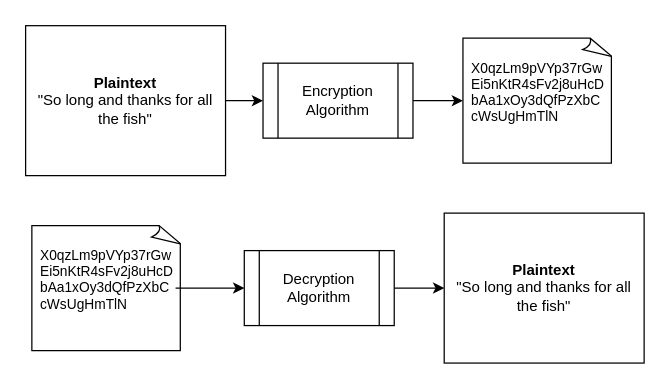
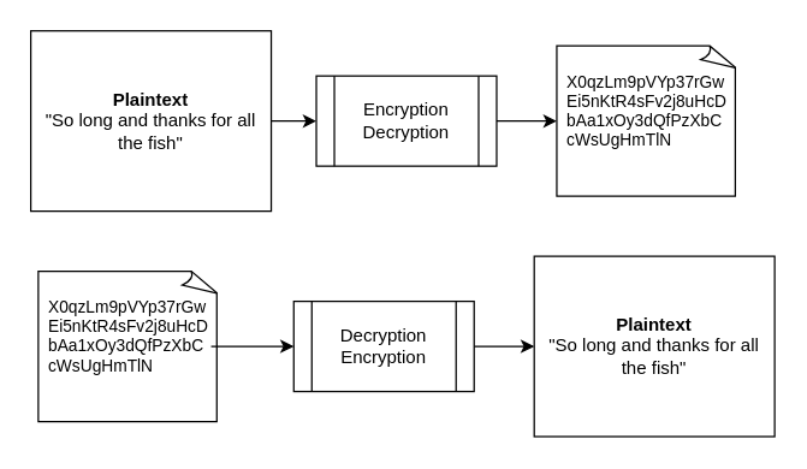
  <mxCell id="0" />
  <mxCell id="1" parent="0" />
  <mxCell id="2" value="" style="whiteSpace=wrap;html=1;shape=mxgraph.basic.document" parent="1" vertex="1"><mxGeometry x="370" y="30" width="120" height="100" as="geometry" /></mxCell>
  <mxCell id="3" value="" style="edgeStyle=orthogonalEdgeStyle;rounded=0;orthogonalLoop=1;jettySize=auto;html=1;" parent="1" source="4" target="2" edge="1"><mxGeometry relative="1" as="geometry" /></mxCell>
- <mxCell id="4" value="Encryption Algorithm" style="shape=process;whiteSpace=wrap;html=1;backgroundOutline=1;" parent="1" vertex="1"><mxGeometry x="210" y="50" width="120" height="60" as="geometry" /></mxCell>
+ <mxCell id="4" value="Encryption Decryption" style="shape=process;whiteSpace=wrap;html=1;backgroundOutline=1;" parent="1" vertex="1"><mxGeometry x="210" y="50" width="120" height="60" as="geometry" /></mxCell>
  <mxCell id="5" style="edgeStyle=orthogonalEdgeStyle;rounded=0;orthogonalLoop=1;jettySize=auto;html=1;entryX=0;entryY=0.5;entryDx=0;entryDy=0;" parent="1" source="6" target="4" edge="1"><mxGeometry relative="1" as="geometry" /></mxCell>
  <mxCell id="6" value="&lt;b&gt;Plaintext&lt;br&gt;&lt;/b&gt;&quot;So long and thanks for all the fish&quot;&lt;br&gt;" style="rounded=0;whiteSpace=wrap;html=1;" parent="1" vertex="1"><mxGeometry x="20" y="20" width="160" height="120" as="geometry" /></mxCell>
  <mxCell id="7" value="&lt;div style=&quot;font-size: 11px;&quot;&gt;&lt;font style=&quot;font-size: 11px;&quot;&gt;X0qzLm9pVYp37rGw&lt;br&gt;&lt;/font&gt;&lt;div style=&quot;&quot;&gt;&lt;font style=&quot;font-size: 11px;&quot;&gt;Ei5nKtR4sFv2j8uHcD&lt;br&gt;bAa1xOy3dQfPzXbC&lt;br&gt;cWsUgHmTlN&lt;/font&gt;&lt;/div&gt;&lt;/div&gt;&lt;div style=&quot;font-size: 11px;&quot;&gt;&lt;br&gt;&lt;/div&gt;" style="text;html=1;strokeColor=none;fillColor=none;align=left;verticalAlign=middle;whiteSpace=wrap;rounded=0;treeFolding=0;autosize=1;backgroundOutline=1;labelBackgroundColor=default;labelBorderColor=none;" parent="1" vertex="1"><mxGeometry x="375" y="40" width="110" height="80" as="geometry" /></mxCell>
  <mxCell id="8" value="" style="edgeStyle=orthogonalEdgeStyle;rounded=0;orthogonalLoop=1;jettySize=auto;html=1;" parent="1" source="9" target="10" edge="1"><mxGeometry relative="1" as="geometry" /></mxCell>
- <mxCell id="9" value="Decryption&lt;br&gt;Algorithm" style="shape=process;whiteSpace=wrap;html=1;backgroundOutline=1;" parent="1" vertex="1"><mxGeometry x="195" y="200" width="120" height="60" as="geometry" /></mxCell>
+ <mxCell id="9" value="Decryption&lt;br&gt;Encryption" style="shape=process;whiteSpace=wrap;html=1;backgroundOutline=1;" parent="1" vertex="1"><mxGeometry x="195" y="200" width="120" height="60" as="geometry" /></mxCell>
  <mxCell id="10" value="&lt;b&gt;Plaintext&lt;br&gt;&lt;/b&gt;&quot;So long and thanks for all the fish&quot;&lt;br&gt;" style="rounded=0;whiteSpace=wrap;html=1;" parent="1" vertex="1"><mxGeometry x="355" y="170" width="160" height="120" as="geometry" /></mxCell>
  <mxCell id="11" value="" style="group;expand=1;movable=1;" parent="1" vertex="1" connectable="0"><mxGeometry x="25" y="180" width="155" height="100" as="geometry" /></mxCell>
  <mxCell id="12" value="" style="whiteSpace=wrap;html=1;shape=mxgraph.basic.document" parent="11" vertex="1"><mxGeometry width="120" height="100" as="geometry" /></mxCell>
  <mxCell id="13" value="&lt;div style=&quot;font-size: 11px;&quot;&gt;&lt;font style=&quot;font-size: 11px;&quot;&gt;X0qzLm9pVYp37rGw&lt;br&gt;&lt;/font&gt;&lt;div style=&quot;&quot;&gt;&lt;font style=&quot;font-size: 11px;&quot;&gt;Ei5nKtR4sFv2j8uHcD&lt;br&gt;bAa1xOy3dQfPzXbC&lt;br&gt;cWsUgHmTlN&lt;/font&gt;&lt;/div&gt;&lt;/div&gt;&lt;div style=&quot;font-size: 11px;&quot;&gt;&lt;br&gt;&lt;/div&gt;" style="text;html=1;strokeColor=none;fillColor=none;align=left;verticalAlign=middle;whiteSpace=wrap;rounded=0;treeFolding=0;autosize=1;backgroundOutline=1;labelBackgroundColor=default;labelBorderColor=none;container=1;" parent="11" vertex="1"><mxGeometry x="5" y="10" width="110" height="80" as="geometry"><mxRectangle x="5" y="10" width="150" height="80" as="alternateBounds" /></mxGeometry></mxCell>
  <mxCell id="14" value="" style="edgeStyle=orthogonalEdgeStyle;rounded=0;orthogonalLoop=1;jettySize=auto;html=1;" parent="1" source="13" target="9" edge="1"><mxGeometry relative="1" as="geometry" /></mxCell>
